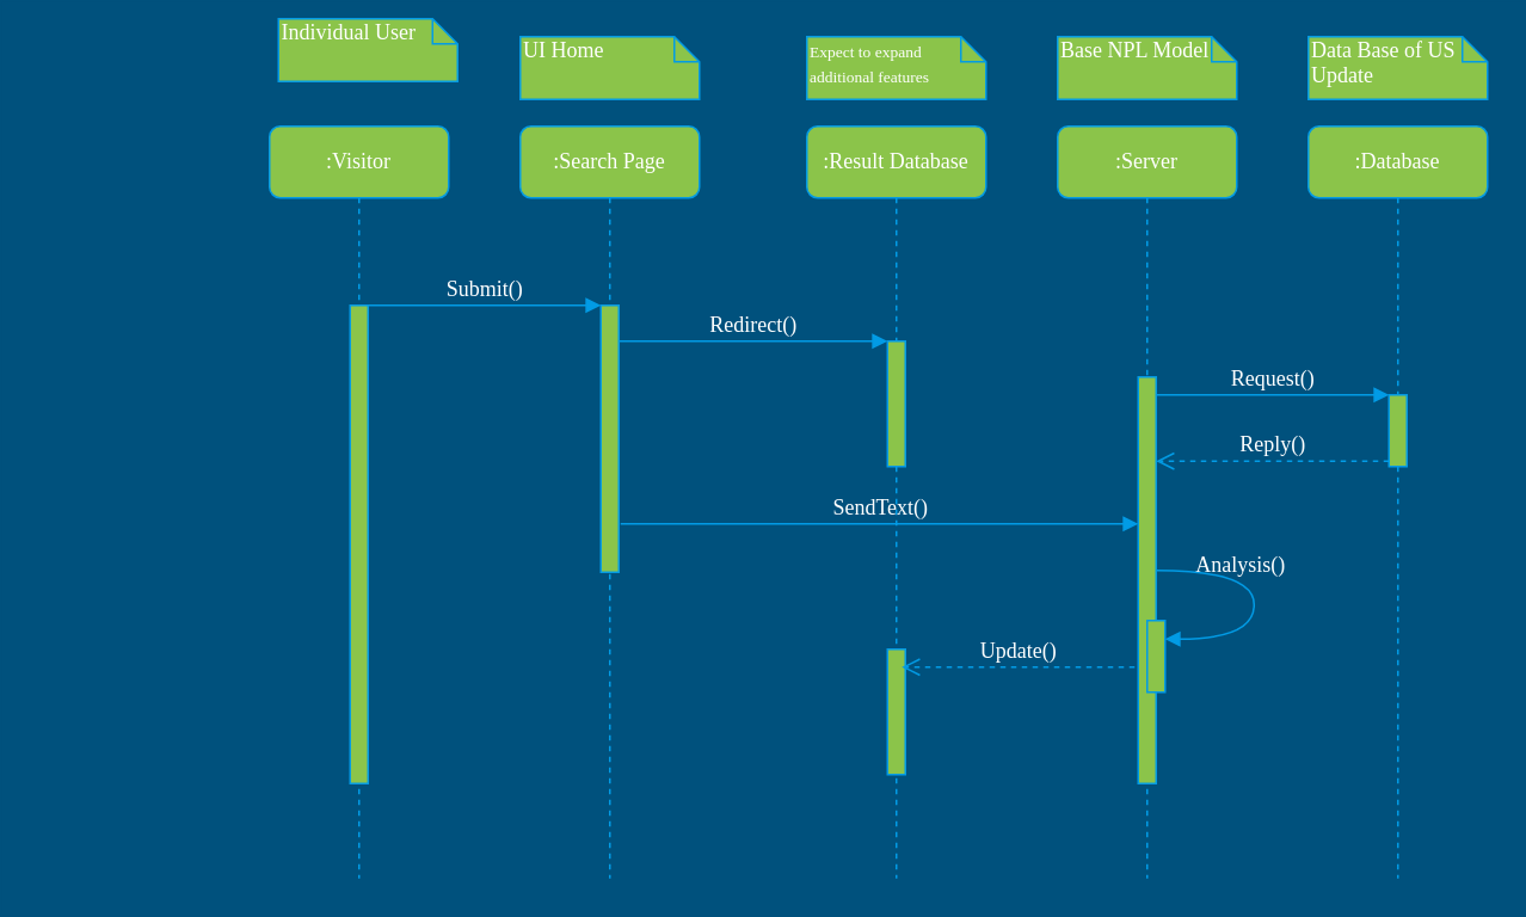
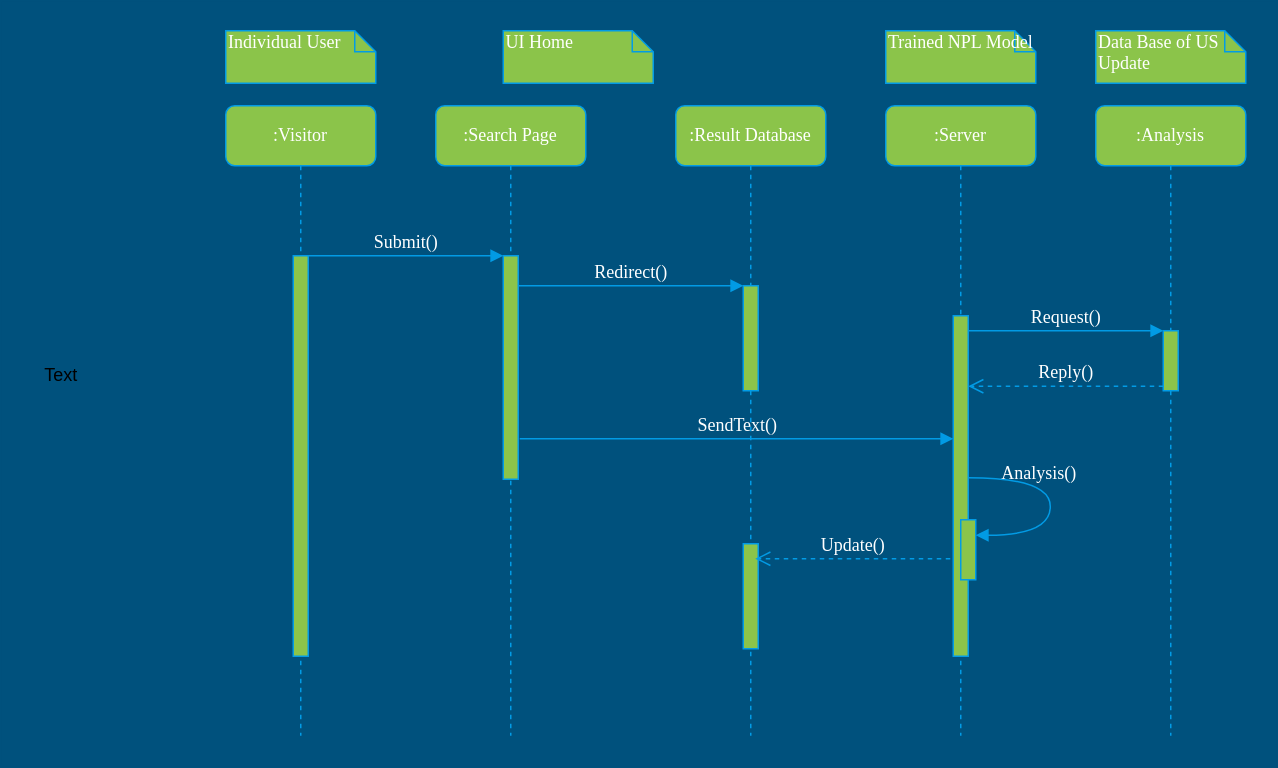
  <mxCell id="0" />
  <mxCell id="1" parent="0" />
  <mxCell id="2" value=":Search Page" style="shape=umlLifeline;perimeter=lifelinePerimeter;whiteSpace=wrap;html=1;container=1;collapsible=0;recursiveResize=0;outlineConnect=0;rounded=1;shadow=0;comic=0;labelBackgroundColor=none;strokeWidth=1;fontFamily=Verdana;fontSize=12;align=center;fillColor=#8BC44A;fontColor=#FFFFFF;strokeColor=#029BE5;" parent="1" vertex="1"><mxGeometry x="290" y="70" width="100" height="420" as="geometry" /></mxCell>
  <mxCell id="3" value="" style="html=1;points=[];perimeter=orthogonalPerimeter;rounded=0;shadow=0;comic=0;labelBackgroundColor=none;strokeWidth=1;fontFamily=Verdana;fontSize=12;align=center;fillColor=#8BC44A;fontColor=#FFFFFF;strokeColor=#029BE5;" parent="2" vertex="1"><mxGeometry x="45" y="100" width="10" height="149" as="geometry" /></mxCell>
  <mxCell id="4" value=":Result Database" style="shape=umlLifeline;perimeter=lifelinePerimeter;whiteSpace=wrap;html=1;container=1;collapsible=0;recursiveResize=0;outlineConnect=0;rounded=1;shadow=0;comic=0;labelBackgroundColor=none;strokeWidth=1;fontFamily=Verdana;fontSize=12;align=center;fillColor=#8BC44A;strokeColor=#029BE5;fontColor=#FFFFFF;" parent="1" vertex="1"><mxGeometry x="450" y="70" width="100" height="420" as="geometry" /></mxCell>
  <mxCell id="5" value="" style="html=1;points=[];perimeter=orthogonalPerimeter;rounded=0;shadow=0;comic=0;labelBackgroundColor=none;strokeWidth=1;fontFamily=Verdana;fontSize=12;align=center;fillColor=#8BC44A;fontColor=#FFFFFF;strokeColor=#029BE5;" parent="4" vertex="1"><mxGeometry x="45" y="120" width="10" height="70" as="geometry" /></mxCell>
  <mxCell id="6" value="" style="html=1;points=[];perimeter=orthogonalPerimeter;rounded=0;shadow=0;comic=0;labelBackgroundColor=none;strokeWidth=1;fontFamily=Verdana;fontSize=12;align=center;fillColor=#8BC44A;fontColor=#FFFFFF;strokeColor=#029BE5;" vertex="1" parent="4"><mxGeometry x="45" y="292" width="10" height="70" as="geometry" /></mxCell>
  <mxCell id="7" value=":Server" style="shape=umlLifeline;perimeter=lifelinePerimeter;whiteSpace=wrap;html=1;container=1;collapsible=0;recursiveResize=0;outlineConnect=0;rounded=1;shadow=0;comic=0;labelBackgroundColor=none;strokeWidth=1;fontFamily=Verdana;fontSize=12;align=center;fillColor=#8BC44A;strokeColor=#029BE5;fontColor=#FFFFFF;" parent="1" vertex="1"><mxGeometry x="590" y="70" width="100" height="420" as="geometry" /></mxCell>
- <mxCell id="8" value=":Database" style="shape=umlLifeline;perimeter=lifelinePerimeter;whiteSpace=wrap;html=1;container=1;collapsible=0;recursiveResize=0;outlineConnect=0;rounded=1;shadow=0;comic=0;labelBackgroundColor=none;strokeWidth=1;fontFamily=Verdana;fontSize=12;align=center;fillColor=#8BC44A;strokeColor=#029BE5;fontColor=#FFFFFF;" parent="1" vertex="1"><mxGeometry x="730" y="70" width="100" height="420" as="geometry" /></mxCell>
+ <mxCell id="8" value=":Analysis" style="shape=umlLifeline;perimeter=lifelinePerimeter;whiteSpace=wrap;html=1;container=1;collapsible=0;recursiveResize=0;outlineConnect=0;rounded=1;shadow=0;comic=0;labelBackgroundColor=none;strokeWidth=1;fontFamily=Verdana;fontSize=12;align=center;fillColor=#8BC44A;strokeColor=#029BE5;fontColor=#FFFFFF;" parent="1" vertex="1"><mxGeometry x="730" y="70" width="100" height="420" as="geometry" /></mxCell>
  <mxCell id="9" value=":Visitor" style="shape=umlLifeline;perimeter=lifelinePerimeter;whiteSpace=wrap;html=1;container=1;collapsible=0;recursiveResize=0;outlineConnect=0;rounded=1;shadow=0;comic=0;labelBackgroundColor=none;strokeWidth=1;fontFamily=Verdana;fontSize=12;align=center;fillColor=#8BC44A;fontColor=#FFFFFF;strokeColor=#029BE5;" parent="1" vertex="1"><mxGeometry x="150" y="70" width="100" height="420" as="geometry" /></mxCell>
  <mxCell id="10" value="" style="html=1;points=[];perimeter=orthogonalPerimeter;rounded=0;shadow=0;comic=0;labelBackgroundColor=none;strokeWidth=1;fontFamily=Verdana;fontSize=12;align=center;fillColor=#8BC44A;fontColor=#FFFFFF;strokeColor=#029BE5;" parent="9" vertex="1"><mxGeometry x="45" y="100" width="10" height="267" as="geometry" /></mxCell>
  <mxCell id="11" value="" style="html=1;points=[];perimeter=orthogonalPerimeter;rounded=0;shadow=0;comic=0;labelBackgroundColor=none;strokeWidth=1;fontFamily=Verdana;fontSize=12;align=center;fillColor=#8BC44A;fontColor=#FFFFFF;strokeColor=#029BE5;" parent="1" vertex="1"><mxGeometry x="635" y="210" width="10" height="227" as="geometry" /></mxCell>
  <mxCell id="12" value="" style="html=1;points=[];perimeter=orthogonalPerimeter;rounded=0;shadow=0;comic=0;labelBackgroundColor=none;strokeWidth=1;fontFamily=Verdana;fontSize=12;align=center;fillColor=#8BC44A;fontColor=#FFFFFF;strokeColor=#029BE5;" parent="1" vertex="1"><mxGeometry x="775" y="220" width="10" height="40" as="geometry" /></mxCell>
  <mxCell id="13" value="Request()" style="html=1;verticalAlign=bottom;endArrow=block;entryX=0;entryY=0;labelBackgroundColor=none;fontFamily=Verdana;fontSize=12;edgeStyle=elbowEdgeStyle;elbow=vertical;fontColor=#FFFFFF;strokeColor=#029BE5;" parent="1" source="11" target="12" edge="1"><mxGeometry relative="1" as="geometry"><mxPoint x="700" y="220" as="sourcePoint" /></mxGeometry></mxCell>
  <mxCell id="14" value="Reply()" style="html=1;verticalAlign=bottom;endArrow=open;dashed=1;endSize=8;labelBackgroundColor=none;fontFamily=Verdana;fontSize=12;edgeStyle=elbowEdgeStyle;elbow=horizontal;fontColor=#FFFFFF;strokeColor=#029BE5;" parent="1" source="12" target="11" edge="1"><mxGeometry relative="1" as="geometry"><mxPoint x="700" y="296" as="targetPoint" /><Array as="points"><mxPoint x="747" y="257" /><mxPoint x="720" y="250" /><mxPoint x="750" y="250" /></Array></mxGeometry></mxCell>
  <mxCell id="15" value="SendText()" style="html=1;verticalAlign=bottom;endArrow=block;entryX=0;entryY=0;labelBackgroundColor=none;fontFamily=Verdana;fontSize=12;fontColor=#FFFFFF;strokeColor=#029BE5;" parent="1" edge="1"><mxGeometry relative="1" as="geometry"><mxPoint x="346" y="292" as="sourcePoint" /><mxPoint x="635" y="292" as="targetPoint" /></mxGeometry></mxCell>
  <mxCell id="16" value="Submit()" style="html=1;verticalAlign=bottom;endArrow=block;entryX=0;entryY=0;labelBackgroundColor=none;fontFamily=Verdana;fontSize=12;edgeStyle=elbowEdgeStyle;elbow=vertical;fontColor=#FFFFFF;strokeColor=#029BE5;" parent="1" source="10" target="3" edge="1"><mxGeometry relative="1" as="geometry"><mxPoint x="270" y="180" as="sourcePoint" /></mxGeometry></mxCell>
  <mxCell id="17" value="Redirect()" style="html=1;verticalAlign=bottom;endArrow=block;entryX=0;entryY=0;labelBackgroundColor=none;fontFamily=Verdana;fontSize=12;edgeStyle=elbowEdgeStyle;elbow=vertical;fontColor=#FFFFFF;strokeColor=#029BE5;" parent="1" source="3" target="5" edge="1"><mxGeometry relative="1" as="geometry"><mxPoint x="420" y="190" as="sourcePoint" /></mxGeometry></mxCell>
  <mxCell id="18" value="" style="html=1;points=[];perimeter=orthogonalPerimeter;rounded=0;shadow=0;comic=0;labelBackgroundColor=none;strokeWidth=1;fontFamily=Verdana;fontSize=12;align=center;fillColor=#8BC44A;fontColor=#FFFFFF;strokeColor=#029BE5;" parent="1" vertex="1"><mxGeometry x="640" y="346" width="10" height="40" as="geometry" /></mxCell>
- <mxCell id="19" value="Individual User" style="shape=note;whiteSpace=wrap;html=1;size=14;verticalAlign=top;align=left;spacingTop=-6;rounded=0;shadow=0;comic=0;labelBackgroundColor=none;strokeWidth=1;fontFamily=Verdana;fontSize=12;fillColor=#8BC44A;fontColor=#FFFFFF;strokeColor=#029BE5;" parent="1" vertex="1"><mxGeometry x="155" y="10" width="100" height="35" as="geometry" /></mxCell>
- <mxCell id="20" value="UI Home" style="shape=note;whiteSpace=wrap;html=1;size=14;verticalAlign=top;align=left;spacingTop=-6;rounded=0;shadow=0;comic=0;labelBackgroundColor=none;strokeWidth=1;fontFamily=Verdana;fontSize=12;fillColor=#8BC44A;fontColor=#FFFFFF;strokeColor=#029BE5;" parent="1" vertex="1"><mxGeometry x="290" y="20" width="100" height="35" as="geometry" /></mxCell>
- <mxCell id="21" value="&lt;font style=&quot;font-size: 9px&quot;&gt;Expect to expand additional features&amp;nbsp;&lt;/font&gt;" style="shape=note;whiteSpace=wrap;html=1;size=14;verticalAlign=top;align=left;spacingTop=-6;rounded=0;shadow=0;comic=0;labelBackgroundColor=none;strokeWidth=1;fontFamily=Verdana;fontSize=12;fillColor=#8BC44A;fontColor=#FFFFFF;strokeColor=#029BE5;" parent="1" vertex="1"><mxGeometry x="450" y="20" width="100" height="35" as="geometry" /></mxCell>
- <mxCell id="22" value="Base NPL Model" style="shape=note;whiteSpace=wrap;html=1;size=14;verticalAlign=top;align=left;spacingTop=-6;rounded=0;shadow=0;comic=0;labelBackgroundColor=none;strokeWidth=1;fontFamily=Verdana;fontSize=12;fillColor=#8BC44A;fontColor=#FFFFFF;strokeColor=#029BE5;" parent="1" vertex="1"><mxGeometry x="590" y="20" width="100" height="35" as="geometry" /></mxCell>
+ <mxCell id="19" value="Individual User" style="shape=note;whiteSpace=wrap;html=1;size=14;verticalAlign=top;align=left;spacingTop=-6;rounded=0;shadow=0;comic=0;labelBackgroundColor=none;strokeWidth=1;fontFamily=Verdana;fontSize=12;fillColor=#8BC44A;fontColor=#FFFFFF;strokeColor=#029BE5;" parent="1" vertex="1"><mxGeometry x="150" y="20" width="100" height="35" as="geometry" /></mxCell>
+ <mxCell id="20" value="UI Home" style="shape=note;whiteSpace=wrap;html=1;size=14;verticalAlign=top;align=left;spacingTop=-6;rounded=0;shadow=0;comic=0;labelBackgroundColor=none;strokeWidth=1;fontFamily=Verdana;fontSize=12;fillColor=#8BC44A;fontColor=#FFFFFF;strokeColor=#029BE5;" parent="1" vertex="1"><mxGeometry x="335" y="20" width="100" height="35" as="geometry" /></mxCell>
+ <mxCell id="22" value="Trained NPL Model" style="shape=note;whiteSpace=wrap;html=1;size=14;verticalAlign=top;align=left;spacingTop=-6;rounded=0;shadow=0;comic=0;labelBackgroundColor=none;strokeWidth=1;fontFamily=Verdana;fontSize=12;fillColor=#8BC44A;fontColor=#FFFFFF;strokeColor=#029BE5;" parent="1" vertex="1"><mxGeometry x="590" y="20" width="100" height="35" as="geometry" /></mxCell>
  <mxCell id="23" value="Data Base of US Update" style="shape=note;whiteSpace=wrap;html=1;size=14;verticalAlign=top;align=left;spacingTop=-6;rounded=0;shadow=0;comic=0;labelBackgroundColor=none;strokeWidth=1;fontFamily=Verdana;fontSize=12;fillColor=#8BC44A;fontColor=#FFFFFF;strokeColor=#029BE5;" parent="1" vertex="1"><mxGeometry x="730" y="20" width="100" height="35" as="geometry" /></mxCell>
+ <mxCell id="24" value="Text" style="text;html=1;align=center;verticalAlign=middle;resizable=0;points=[];autosize=1;" parent="1" vertex="1"><mxGeometry x="20" y="240" width="40" height="20" as="geometry" /></mxCell>
  <mxCell id="25" value="Update()" style="html=1;verticalAlign=bottom;endArrow=open;dashed=1;endSize=8;labelBackgroundColor=none;fontFamily=Verdana;fontSize=12;edgeStyle=elbowEdgeStyle;elbow=horizontal;fontColor=#FFFFFF;strokeColor=#029BE5;" edge="1" parent="1"><mxGeometry relative="1" as="geometry"><mxPoint x="503" y="372" as="targetPoint" /><Array as="points"><mxPoint x="578" y="372" /><mxPoint x="608" y="372" /></Array><mxPoint x="633" y="372" as="sourcePoint" /></mxGeometry></mxCell>
  <mxCell id="26" value="Analysis()" style="html=1;verticalAlign=bottom;endArrow=block;labelBackgroundColor=none;fontFamily=Verdana;fontSize=12;elbow=vertical;edgeStyle=orthogonalEdgeStyle;curved=1;entryX=1;entryY=0.286;entryPerimeter=0;exitX=1.038;exitY=0.345;exitPerimeter=0;fontColor=#FFFFFF;strokeColor=#029BE5;" edge="1" parent="1"><mxGeometry x="-0.342" y="-6" relative="1" as="geometry"><mxPoint x="645.003" y="318" as="sourcePoint" /><mxPoint x="650.003" y="356.333" as="targetPoint" /><Array as="points"><mxPoint x="699.67" y="318" /><mxPoint x="699.67" y="356" /></Array><mxPoint as="offset" /></mxGeometry></mxCell>
